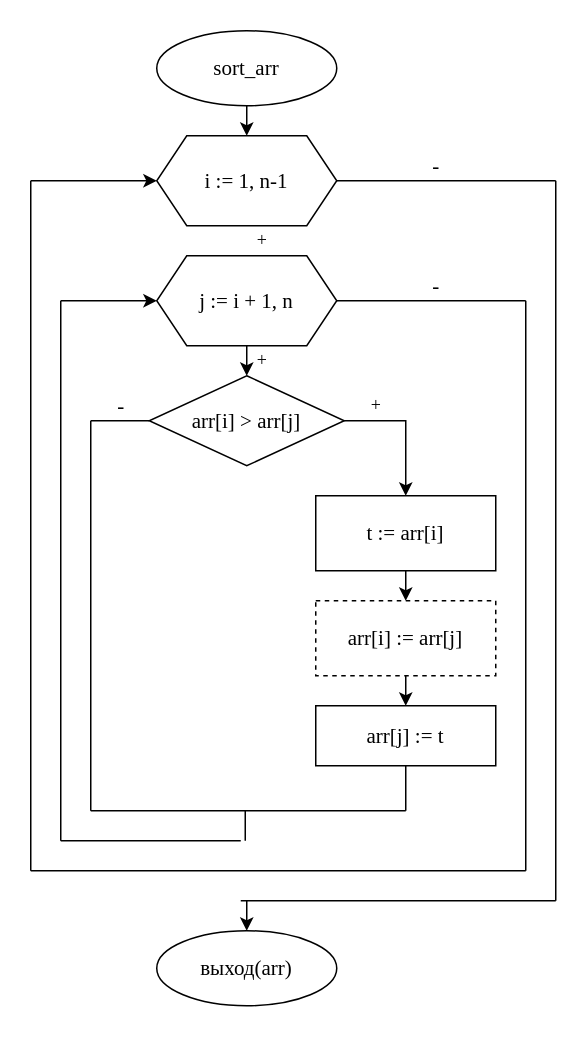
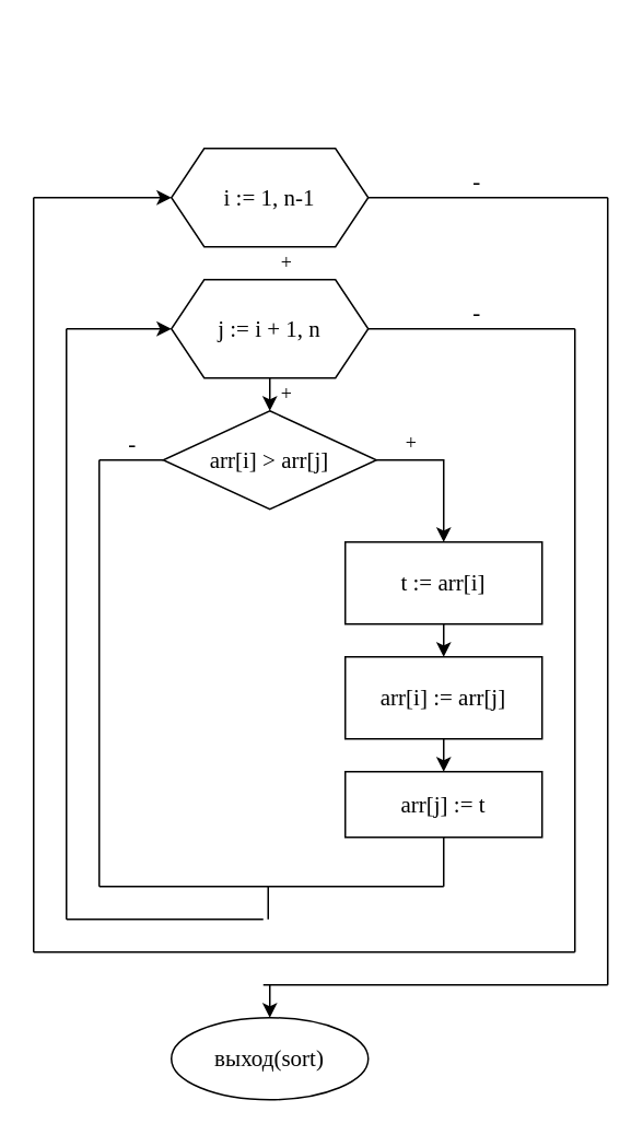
  <mxCell id="0" />
  <mxCell id="1" parent="0" />
- <mxCell id="2" style="edgeStyle=orthogonalEdgeStyle;rounded=0;orthogonalLoop=1;jettySize=auto;html=1;exitX=0.5;exitY=1;exitDx=0;exitDy=0;entryX=0.5;entryY=0;entryDx=0;entryDy=0;" parent="1" source="3" target="4" edge="1"><mxGeometry relative="1" as="geometry" /></mxCell>
- <mxCell id="3" value="&lt;font face=&quot;Lucida Console&quot; style=&quot;font-size: 14px&quot;&gt;sort_arr&lt;br&gt;&lt;/font&gt;" style="ellipse;whiteSpace=wrap;html=1;fontSize=14;" parent="1" vertex="1"><mxGeometry x="104" y="20" width="120" height="50" as="geometry" /></mxCell>
  <mxCell id="4" value="&lt;font face=&quot;Lucida Console&quot; style=&quot;font-size: 14px;&quot;&gt;i := 1, n-1&lt;/font&gt;" style="shape=hexagon;perimeter=hexagonPerimeter2;whiteSpace=wrap;html=1;fixedSize=1;fontSize=14;" parent="1" vertex="1"><mxGeometry x="104" y="90" width="120" height="60" as="geometry" /></mxCell>
  <mxCell id="5" style="edgeStyle=orthogonalEdgeStyle;rounded=0;orthogonalLoop=1;jettySize=auto;html=1;exitX=0.5;exitY=1;exitDx=0;exitDy=0;entryX=0.5;entryY=0;entryDx=0;entryDy=0;" parent="1" source="6" target="8" edge="1"><mxGeometry relative="1" as="geometry" /></mxCell>
  <mxCell id="6" value="&lt;font face=&quot;Lucida Console&quot; style=&quot;font-size: 14px;&quot;&gt;j := i + 1, n&lt;/font&gt;" style="shape=hexagon;perimeter=hexagonPerimeter2;whiteSpace=wrap;html=1;fixedSize=1;fontSize=14;" parent="1" vertex="1"><mxGeometry x="104" y="170" width="120" height="60" as="geometry" /></mxCell>
  <mxCell id="7" style="edgeStyle=orthogonalEdgeStyle;rounded=0;orthogonalLoop=1;jettySize=auto;html=1;exitX=1;exitY=0.5;exitDx=0;exitDy=0;entryX=0.5;entryY=0;entryDx=0;entryDy=0;" parent="1" source="8" target="10" edge="1"><mxGeometry relative="1" as="geometry" /></mxCell>
  <mxCell id="8" value="&lt;font face=&quot;Lucida Console&quot; style=&quot;font-size: 14px;&quot;&gt;arr[i] &amp;gt; arr[j]&lt;/font&gt;" style="rhombus;whiteSpace=wrap;html=1;fontSize=14;" parent="1" vertex="1"><mxGeometry x="99" y="250" width="130" height="60" as="geometry" /></mxCell>
  <mxCell id="9" style="edgeStyle=orthogonalEdgeStyle;rounded=0;orthogonalLoop=1;jettySize=auto;html=1;exitX=0.5;exitY=1;exitDx=0;exitDy=0;entryX=0.5;entryY=0;entryDx=0;entryDy=0;" parent="1" source="10" target="12" edge="1"><mxGeometry relative="1" as="geometry" /></mxCell>
  <mxCell id="10" value="&lt;font face=&quot;Lucida Console&quot; style=&quot;font-size: 14px;&quot;&gt;t := arr[i]&lt;/font&gt;" style="rounded=0;whiteSpace=wrap;html=1;fontSize=14;" parent="1" vertex="1"><mxGeometry x="210" y="330" width="120" height="50" as="geometry" /></mxCell>
  <mxCell id="11" style="edgeStyle=orthogonalEdgeStyle;rounded=0;orthogonalLoop=1;jettySize=auto;html=1;exitX=0.5;exitY=1;exitDx=0;exitDy=0;entryX=0.5;entryY=0;entryDx=0;entryDy=0;" parent="1" source="12" target="13" edge="1"><mxGeometry relative="1" as="geometry" /></mxCell>
- <mxCell id="12" value="&lt;font face=&quot;Lucida Console&quot; style=&quot;font-size: 14px;&quot;&gt;arr[i] := arr[j]&lt;/font&gt;" style="rounded=0;whiteSpace=wrap;html=1;fontSize=14;dashed=1;" parent="1" vertex="1"><mxGeometry x="210" y="400" width="120" height="50" as="geometry" /></mxCell>
+ <mxCell id="12" value="&lt;font face=&quot;Lucida Console&quot; style=&quot;font-size: 14px;&quot;&gt;arr[i] := arr[j]&lt;/font&gt;" style="rounded=0;whiteSpace=wrap;html=1;fontSize=14;" parent="1" vertex="1"><mxGeometry x="210" y="400" width="120" height="50" as="geometry" /></mxCell>
  <mxCell id="13" value="&lt;font face=&quot;Lucida Console&quot; style=&quot;font-size: 14px;&quot;&gt;arr[j] := t&lt;/font&gt;" style="rounded=0;whiteSpace=wrap;html=1;fontSize=14;" parent="1" vertex="1"><mxGeometry x="210" y="470" width="120" height="40" as="geometry" /></mxCell>
  <mxCell id="14" value="" style="endArrow=none;html=1;entryX=0;entryY=0.5;entryDx=0;entryDy=0;" parent="1" target="8" edge="1"><mxGeometry width="50" height="50" relative="1" as="geometry"><mxPoint x="60" y="280" as="sourcePoint" /><mxPoint x="160" y="410" as="targetPoint" /></mxGeometry></mxCell>
  <mxCell id="15" value="" style="endArrow=none;html=1;" parent="1" edge="1"><mxGeometry width="50" height="50" relative="1" as="geometry"><mxPoint x="60" y="540" as="sourcePoint" /><mxPoint x="60" y="280" as="targetPoint" /></mxGeometry></mxCell>
  <mxCell id="16" value="" style="endArrow=none;html=1;entryX=0.5;entryY=1;entryDx=0;entryDy=0;" parent="1" target="13" edge="1"><mxGeometry width="50" height="50" relative="1" as="geometry"><mxPoint x="270" y="540" as="sourcePoint" /><mxPoint x="160" y="410" as="targetPoint" /></mxGeometry></mxCell>
  <mxCell id="17" value="" style="endArrow=none;html=1;" parent="1" edge="1"><mxGeometry width="50" height="50" relative="1" as="geometry"><mxPoint x="60" y="540" as="sourcePoint" /><mxPoint x="270" y="540" as="targetPoint" /></mxGeometry></mxCell>
  <mxCell id="18" value="" style="endArrow=none;html=1;" parent="1" edge="1"><mxGeometry width="50" height="50" relative="1" as="geometry"><mxPoint x="163" y="560" as="sourcePoint" /><mxPoint x="163" y="540" as="targetPoint" /></mxGeometry></mxCell>
  <mxCell id="19" value="" style="endArrow=none;html=1;" parent="1" edge="1"><mxGeometry width="50" height="50" relative="1" as="geometry"><mxPoint x="40" y="560" as="sourcePoint" /><mxPoint x="160" y="560" as="targetPoint" /></mxGeometry></mxCell>
  <mxCell id="20" value="" style="endArrow=none;html=1;" parent="1" edge="1"><mxGeometry width="50" height="50" relative="1" as="geometry"><mxPoint x="40" y="560" as="sourcePoint" /><mxPoint x="40" y="200" as="targetPoint" /></mxGeometry></mxCell>
  <mxCell id="21" value="" style="endArrow=classic;html=1;entryX=0;entryY=0.5;entryDx=0;entryDy=0;" parent="1" target="6" edge="1"><mxGeometry width="50" height="50" relative="1" as="geometry"><mxPoint x="40" y="200" as="sourcePoint" /><mxPoint x="160" y="410" as="targetPoint" /></mxGeometry></mxCell>
  <mxCell id="22" value="" style="endArrow=none;html=1;exitX=1;exitY=0.5;exitDx=0;exitDy=0;" parent="1" source="6" edge="1"><mxGeometry width="50" height="50" relative="1" as="geometry"><mxPoint x="110" y="460" as="sourcePoint" /><mxPoint x="350" y="200" as="targetPoint" /></mxGeometry></mxCell>
  <mxCell id="23" value="" style="endArrow=none;html=1;" parent="1" edge="1"><mxGeometry width="50" height="50" relative="1" as="geometry"><mxPoint x="350" y="580" as="sourcePoint" /><mxPoint x="350" y="200" as="targetPoint" /></mxGeometry></mxCell>
  <mxCell id="24" value="" style="endArrow=none;html=1;" parent="1" edge="1"><mxGeometry width="50" height="50" relative="1" as="geometry"><mxPoint x="20" y="580" as="sourcePoint" /><mxPoint x="350" y="580" as="targetPoint" /></mxGeometry></mxCell>
  <mxCell id="25" value="" style="endArrow=none;html=1;" parent="1" edge="1"><mxGeometry width="50" height="50" relative="1" as="geometry"><mxPoint x="20" y="580" as="sourcePoint" /><mxPoint x="20" y="120" as="targetPoint" /></mxGeometry></mxCell>
  <mxCell id="26" value="" style="endArrow=classic;html=1;entryX=0;entryY=0.5;entryDx=0;entryDy=0;" parent="1" target="4" edge="1"><mxGeometry width="50" height="50" relative="1" as="geometry"><mxPoint x="20" y="120" as="sourcePoint" /><mxPoint x="160" y="410" as="targetPoint" /></mxGeometry></mxCell>
  <mxCell id="27" value="" style="endArrow=none;html=1;entryX=1;entryY=0.5;entryDx=0;entryDy=0;" parent="1" target="4" edge="1"><mxGeometry width="50" height="50" relative="1" as="geometry"><mxPoint x="370" y="120" as="sourcePoint" /><mxPoint x="220" y="90" as="targetPoint" /></mxGeometry></mxCell>
  <mxCell id="28" value="" style="endArrow=none;html=1;" parent="1" edge="1"><mxGeometry width="50" height="50" relative="1" as="geometry"><mxPoint x="370" y="600" as="sourcePoint" /><mxPoint x="370" y="120" as="targetPoint" /></mxGeometry></mxCell>
  <mxCell id="29" value="" style="endArrow=none;html=1;" parent="1" edge="1"><mxGeometry width="50" height="50" relative="1" as="geometry"><mxPoint x="160" y="600" as="sourcePoint" /><mxPoint x="370" y="600" as="targetPoint" /></mxGeometry></mxCell>
- <mxCell id="30" value="&lt;font face=&quot;Lucida Console&quot; style=&quot;font-size: 14px&quot;&gt;выход(arr)&lt;/font&gt;" style="ellipse;whiteSpace=wrap;html=1;fontSize=14;" parent="1" vertex="1"><mxGeometry x="104" y="620" width="120" height="50" as="geometry" /></mxCell>
+ <mxCell id="30" value="&lt;font face=&quot;Lucida Console&quot; style=&quot;font-size: 14px&quot;&gt;выход(sort)&lt;/font&gt;" style="ellipse;whiteSpace=wrap;html=1;fontSize=14;" parent="1" vertex="1"><mxGeometry x="104" y="620" width="120" height="50" as="geometry" /></mxCell>
  <mxCell id="31" value="" style="endArrow=classic;html=1;entryX=0.5;entryY=0;entryDx=0;entryDy=0;" parent="1" target="30" edge="1"><mxGeometry width="50" height="50" relative="1" as="geometry"><mxPoint x="164" y="600" as="sourcePoint" /><mxPoint x="220" y="490" as="targetPoint" /></mxGeometry></mxCell>
  <mxCell id="32" value="&lt;font face=&quot;Lucida Console&quot;&gt;+&lt;/font&gt;" style="text;html=1;align=center;verticalAlign=middle;resizable=0;points=[];autosize=1;" parent="1" vertex="1"><mxGeometry x="164" y="150" width="20" height="20" as="geometry" /></mxCell>
  <mxCell id="33" value="&lt;font face=&quot;Lucida Console&quot;&gt;+&lt;/font&gt;" style="text;html=1;align=center;verticalAlign=middle;resizable=0;points=[];autosize=1;" parent="1" vertex="1"><mxGeometry x="164" y="230" width="20" height="20" as="geometry" /></mxCell>
  <mxCell id="34" value="&lt;font face=&quot;Lucida Console&quot;&gt;+&lt;/font&gt;" style="text;html=1;align=center;verticalAlign=middle;resizable=0;points=[];autosize=1;" parent="1" vertex="1"><mxGeometry x="240" y="260" width="20" height="20" as="geometry" /></mxCell>
  <mxCell id="35" value="&lt;font face=&quot;Lucida Console&quot;&gt;-&lt;/font&gt;" style="text;html=1;align=center;verticalAlign=middle;resizable=0;points=[];autosize=1;fontSize=14;" parent="1" vertex="1"><mxGeometry x="280" y="100" width="20" height="20" as="geometry" /></mxCell>
  <mxCell id="36" value="&lt;font face=&quot;Lucida Console&quot;&gt;-&lt;/font&gt;" style="text;html=1;align=center;verticalAlign=middle;resizable=0;points=[];autosize=1;fontSize=14;" parent="1" vertex="1"><mxGeometry x="280" y="180" width="20" height="20" as="geometry" /></mxCell>
  <mxCell id="37" value="&lt;font face=&quot;Lucida Console&quot;&gt;-&lt;/font&gt;" style="text;html=1;align=center;verticalAlign=middle;resizable=0;points=[];autosize=1;fontSize=14;" parent="1" vertex="1"><mxGeometry x="70" y="260" width="20" height="20" as="geometry" /></mxCell>
